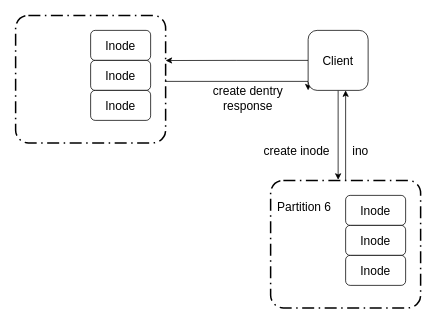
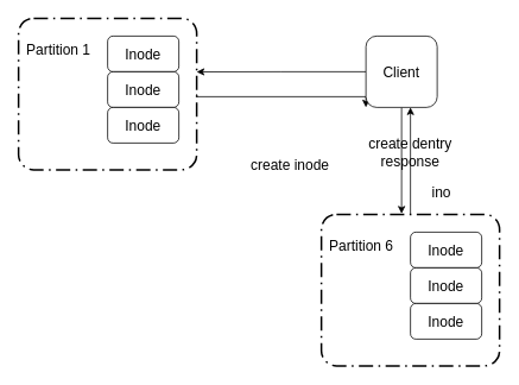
  <mxCell id="0" />
  <mxCell id="1" parent="0" />
  <mxCell id="2" value="&lt;font style=&quot;font-size: 16px&quot;&gt;Inode&lt;/font&gt;" style="rounded=1;whiteSpace=wrap;html=1;" vertex="1" parent="1"><mxGeometry x="120" y="40" width="80" height="40" as="geometry" /></mxCell>
  <mxCell id="3" value="&lt;font style=&quot;font-size: 16px&quot;&gt;Inode&lt;/font&gt;" style="rounded=1;whiteSpace=wrap;html=1;" vertex="1" parent="1"><mxGeometry x="120" y="80" width="80" height="40" as="geometry" /></mxCell>
  <mxCell id="4" value="&lt;font style=&quot;font-size: 16px&quot;&gt;Inode&lt;/font&gt;" style="rounded=1;whiteSpace=wrap;html=1;" vertex="1" parent="1"><mxGeometry x="120" y="120" width="80" height="40" as="geometry" /></mxCell>
  <mxCell id="5" style="edgeStyle=orthogonalEdgeStyle;rounded=0;orthogonalLoop=1;jettySize=auto;html=1;entryX=0;entryY=1;entryDx=0;entryDy=0;exitX=1;exitY=0.5;exitDx=0;exitDy=0;" edge="1" parent="1" source="6" target="16"><mxGeometry relative="1" as="geometry"><Array as="points"><mxPoint x="220" y="108" /></Array></mxGeometry></mxCell>
  <mxCell id="6" value="" style="rounded=1;arcSize=10;dashed=1;strokeColor=#000000;fillColor=none;gradientColor=none;dashPattern=8 3 1 3;strokeWidth=2;" vertex="1" parent="1"><mxGeometry x="20" y="20" width="200" height="170" as="geometry" /></mxCell>
+ <mxCell id="7" value="&lt;font style=&quot;font-size: 16px&quot;&gt;Partition 1&lt;/font&gt;" style="text;html=1;strokeColor=none;fillColor=none;align=center;verticalAlign=middle;whiteSpace=wrap;rounded=0;" vertex="1" parent="1"><mxGeometry x="20" y="40" width="90" height="30" as="geometry" /></mxCell>
  <mxCell id="8" value="&lt;font style=&quot;font-size: 16px&quot;&gt;Inode&lt;/font&gt;" style="rounded=1;whiteSpace=wrap;html=1;" vertex="1" parent="1"><mxGeometry x="460" y="260" width="80" height="40" as="geometry" /></mxCell>
  <mxCell id="9" value="&lt;font style=&quot;font-size: 16px&quot;&gt;Inode&lt;/font&gt;" style="rounded=1;whiteSpace=wrap;html=1;" vertex="1" parent="1"><mxGeometry x="460" y="300" width="80" height="40" as="geometry" /></mxCell>
  <mxCell id="10" value="&lt;font style=&quot;font-size: 16px&quot;&gt;Inode&lt;/font&gt;" style="rounded=1;whiteSpace=wrap;html=1;" vertex="1" parent="1"><mxGeometry x="460" y="340" width="80" height="40" as="geometry" /></mxCell>
  <mxCell id="11" style="edgeStyle=orthogonalEdgeStyle;rounded=0;orthogonalLoop=1;jettySize=auto;html=1;entryX=0.625;entryY=1;entryDx=0;entryDy=0;entryPerimeter=0;" edge="1" parent="1" source="12" target="16"><mxGeometry relative="1" as="geometry" /></mxCell>
  <mxCell id="12" value="" style="rounded=1;arcSize=10;dashed=1;strokeColor=#000000;fillColor=none;gradientColor=none;dashPattern=8 3 1 3;strokeWidth=2;" vertex="1" parent="1"><mxGeometry x="360" y="240" width="200" height="170" as="geometry" /></mxCell>
  <mxCell id="13" value="&lt;font style=&quot;font-size: 16px&quot;&gt;Partition 6&lt;/font&gt;" style="text;html=1;strokeColor=none;fillColor=none;align=center;verticalAlign=middle;whiteSpace=wrap;rounded=0;" vertex="1" parent="1"><mxGeometry x="360" y="260" width="90" height="30" as="geometry" /></mxCell>
  <mxCell id="14" style="edgeStyle=orthogonalEdgeStyle;rounded=0;orthogonalLoop=1;jettySize=auto;html=1;entryX=1;entryY=0.354;entryDx=0;entryDy=0;entryPerimeter=0;" edge="1" parent="1" source="16" target="6"><mxGeometry relative="1" as="geometry" /></mxCell>
  <mxCell id="15" style="edgeStyle=orthogonalEdgeStyle;rounded=0;orthogonalLoop=1;jettySize=auto;html=1;entryX=0.45;entryY=-0.005;entryDx=0;entryDy=0;entryPerimeter=0;" edge="1" parent="1" source="16" target="12"><mxGeometry relative="1" as="geometry" /></mxCell>
  <mxCell id="16" value="&lt;font style=&quot;font-size: 16px&quot;&gt;Client&lt;/font&gt;" style="whiteSpace=wrap;html=1;aspect=fixed;rounded=1;" vertex="1" parent="1"><mxGeometry x="410" y="40" width="80" height="80" as="geometry" /></mxCell>
- <mxCell id="17" value="&lt;font style=&quot;font-size: 16px&quot;&gt;create dentry response&lt;/font&gt;" style="text;html=1;strokeColor=none;fillColor=none;align=center;verticalAlign=middle;whiteSpace=wrap;rounded=0;" vertex="1" parent="1"><mxGeometry x="260" y="120" width="140" height="20" as="geometry" /></mxCell>
- <mxCell id="18" value="&lt;font style=&quot;font-size: 16px&quot;&gt;create inode&lt;/font&gt;" style="text;html=1;strokeColor=none;fillColor=none;align=center;verticalAlign=middle;whiteSpace=wrap;rounded=0;" vertex="1" parent="1"><mxGeometry x="340" y="190" width="110" height="20" as="geometry" /></mxCell>
- <mxCell id="19" value="&lt;font style=&quot;font-size: 16px&quot;&gt;ino&lt;/font&gt;" style="text;html=1;strokeColor=none;fillColor=none;align=center;verticalAlign=middle;whiteSpace=wrap;rounded=0;" vertex="1" parent="1"><mxGeometry x="460" y="190" width="40" height="20" as="geometry" /></mxCell>
+ <mxCell id="17" value="&lt;font style=&quot;font-size: 16px&quot;&gt;create dentry response&lt;/font&gt;" style="text;html=1;strokeColor=none;fillColor=none;align=center;verticalAlign=middle;whiteSpace=wrap;rounded=0;" vertex="1" parent="1"><mxGeometry x="390" y="160" width="140" height="20" as="geometry" /></mxCell>
+ <mxCell id="18" value="&lt;font style=&quot;font-size: 16px&quot;&gt;create inode&lt;/font&gt;" style="text;html=1;strokeColor=none;fillColor=none;align=center;verticalAlign=middle;whiteSpace=wrap;rounded=0;" vertex="1" parent="1"><mxGeometry x="270" y="175" width="110" height="20" as="geometry" /></mxCell>
+ <mxCell id="19" value="&lt;font style=&quot;font-size: 16px&quot;&gt;ino&lt;/font&gt;" style="text;html=1;strokeColor=none;fillColor=none;align=center;verticalAlign=middle;whiteSpace=wrap;rounded=0;" vertex="1" parent="1"><mxGeometry x="475" y="205" width="40" height="20" as="geometry" /></mxCell>
